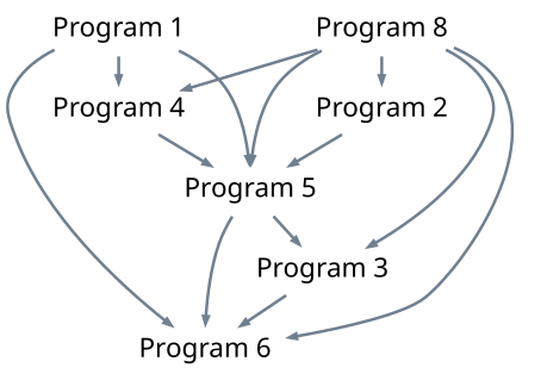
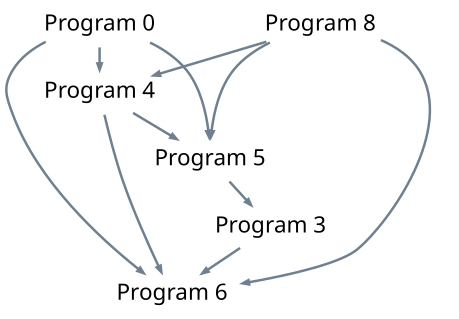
  digraph {
    node [color=white fillcolor=white fontname="Bold-Times-Roman" fontsize=36 style="filled,setlinewidth(0)"]
    edge [arrowsize=1 color=slategrey style="setlinewidth(4)"]
-   "Program 0" [height=1 width=2 label="Program 1"]
+   "Program 0" [height=1 width=2]
    "Program 4" [height=1 width=2]
    "Program 5" [height=1 width=2]
    "Program 6" [height=1 width=2]
    "Program 3" [height=1 width=2]
    n6 [height=1 label="Program 8" width=2]
-   "Program 2" [height=1 width=2]
    "Program 0" -> "Program 4"
    "Program 0" -> "Program 5"
    "Program 0" -> "Program 6"
    "Program 4" -> "Program 5"
-   "Program 5" -> "Program 6"
+   "Program 4" -> "Program 6"
    "Program 5" -> "Program 3"
    "Program 3" -> "Program 6"
    n6 -> "Program 4"
    n6 -> "Program 5"
    n6 -> "Program 6"
-   n6 -> "Program 3"
-   n6 -> "Program 2"
-   "Program 2" -> "Program 5"
  }
